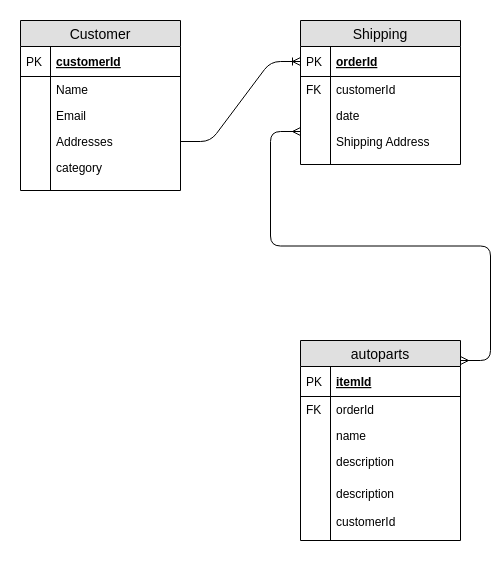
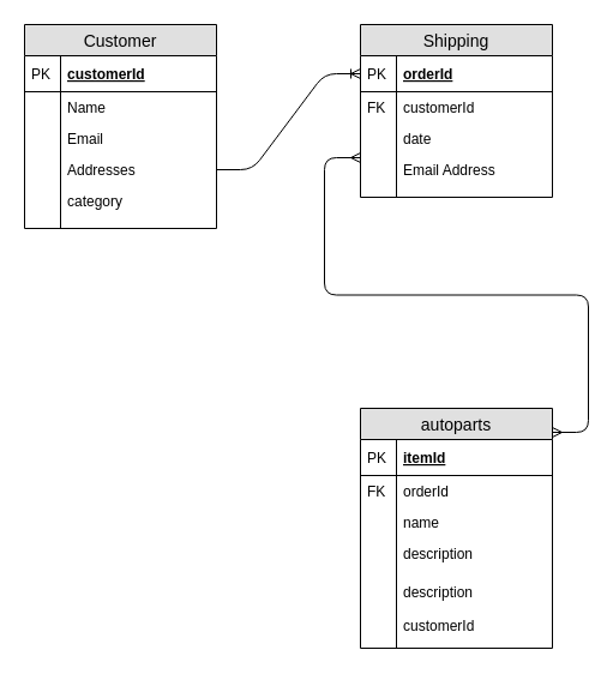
  <mxCell id="0" />
  <mxCell id="1" parent="0" />
  <mxCell id="2" value="Customer" style="swimlane;fontStyle=0;childLayout=stackLayout;horizontal=1;startSize=26;fillColor=#e0e0e0;horizontalStack=0;resizeParent=1;resizeParentMax=0;resizeLast=0;collapsible=1;marginBottom=0;swimlaneFillColor=#ffffff;align=center;fontSize=14;" vertex="1" parent="1"><mxGeometry x="20" y="20" width="160" height="170" as="geometry" /></mxCell>
  <mxCell id="3" value="customerId" style="shape=partialRectangle;top=0;left=0;right=0;bottom=1;align=left;verticalAlign=middle;fillColor=none;spacingLeft=34;spacingRight=4;overflow=hidden;rotatable=0;points=[[0,0.5],[1,0.5]];portConstraint=eastwest;dropTarget=0;fontStyle=5;fontSize=12;" vertex="1" parent="2"><mxGeometry y="26" width="160" height="30" as="geometry" /></mxCell>
  <mxCell id="4" value="PK" style="shape=partialRectangle;top=0;left=0;bottom=0;fillColor=none;align=left;verticalAlign=middle;spacingLeft=4;spacingRight=4;overflow=hidden;rotatable=0;points=[];portConstraint=eastwest;part=1;fontSize=12;" vertex="1" connectable="0" parent="3"><mxGeometry width="30" height="30" as="geometry" /></mxCell>
  <mxCell id="5" value="Name" style="shape=partialRectangle;top=0;left=0;right=0;bottom=0;align=left;verticalAlign=top;fillColor=none;spacingLeft=34;spacingRight=4;overflow=hidden;rotatable=0;points=[[0,0.5],[1,0.5]];portConstraint=eastwest;dropTarget=0;fontSize=12;" vertex="1" parent="2"><mxGeometry y="56" width="160" height="26" as="geometry" /></mxCell>
  <mxCell id="6" value="" style="shape=partialRectangle;top=0;left=0;bottom=0;fillColor=none;align=left;verticalAlign=top;spacingLeft=4;spacingRight=4;overflow=hidden;rotatable=0;points=[];portConstraint=eastwest;part=1;fontSize=12;" vertex="1" connectable="0" parent="5"><mxGeometry width="30" height="26" as="geometry" /></mxCell>
  <mxCell id="7" value="Email" style="shape=partialRectangle;top=0;left=0;right=0;bottom=0;align=left;verticalAlign=top;fillColor=none;spacingLeft=34;spacingRight=4;overflow=hidden;rotatable=0;points=[[0,0.5],[1,0.5]];portConstraint=eastwest;dropTarget=0;fontSize=12;" vertex="1" parent="2"><mxGeometry y="82" width="160" height="26" as="geometry" /></mxCell>
  <mxCell id="8" value="" style="shape=partialRectangle;top=0;left=0;bottom=0;fillColor=none;align=left;verticalAlign=top;spacingLeft=4;spacingRight=4;overflow=hidden;rotatable=0;points=[];portConstraint=eastwest;part=1;fontSize=12;" vertex="1" connectable="0" parent="7"><mxGeometry width="30" height="26" as="geometry" /></mxCell>
  <mxCell id="9" value="Addresses" style="shape=partialRectangle;top=0;left=0;right=0;bottom=0;align=left;verticalAlign=top;fillColor=none;spacingLeft=34;spacingRight=4;overflow=hidden;rotatable=0;points=[[0,0.5],[1,0.5]];portConstraint=eastwest;dropTarget=0;fontSize=12;" vertex="1" parent="2"><mxGeometry y="108" width="160" height="26" as="geometry" /></mxCell>
  <mxCell id="10" value="" style="shape=partialRectangle;top=0;left=0;bottom=0;fillColor=none;align=left;verticalAlign=top;spacingLeft=4;spacingRight=4;overflow=hidden;rotatable=0;points=[];portConstraint=eastwest;part=1;fontSize=12;" vertex="1" connectable="0" parent="9"><mxGeometry width="30" height="26" as="geometry" /></mxCell>
  <mxCell id="11" value="category" style="shape=partialRectangle;top=0;left=0;right=0;bottom=0;align=left;verticalAlign=top;fillColor=none;spacingLeft=34;spacingRight=4;overflow=hidden;rotatable=0;points=[[0,0.5],[1,0.5]];portConstraint=eastwest;dropTarget=0;fontSize=12;" vertex="1" parent="2"><mxGeometry y="134" width="160" height="36" as="geometry" /></mxCell>
  <mxCell id="12" value="" style="shape=partialRectangle;top=0;left=0;bottom=0;fillColor=none;align=left;verticalAlign=top;spacingLeft=4;spacingRight=4;overflow=hidden;rotatable=0;points=[];portConstraint=eastwest;part=1;fontSize=12;" vertex="1" connectable="0" parent="11"><mxGeometry width="30" height="36" as="geometry" /></mxCell>
  <mxCell id="13" value="Shipping" style="swimlane;fontStyle=0;childLayout=stackLayout;horizontal=1;startSize=26;fillColor=#e0e0e0;horizontalStack=0;resizeParent=1;resizeParentMax=0;resizeLast=0;collapsible=1;marginBottom=0;swimlaneFillColor=#ffffff;align=center;fontSize=14;" vertex="1" parent="1"><mxGeometry x="300" y="20" width="160" height="144" as="geometry" /></mxCell>
  <mxCell id="14" value="orderId" style="shape=partialRectangle;top=0;left=0;right=0;bottom=1;align=left;verticalAlign=middle;fillColor=none;spacingLeft=34;spacingRight=4;overflow=hidden;rotatable=0;points=[[0,0.5],[1,0.5]];portConstraint=eastwest;dropTarget=0;fontStyle=5;fontSize=12;" vertex="1" parent="13"><mxGeometry y="26" width="160" height="30" as="geometry" /></mxCell>
  <mxCell id="15" value="PK" style="shape=partialRectangle;top=0;left=0;bottom=0;fillColor=none;align=left;verticalAlign=middle;spacingLeft=4;spacingRight=4;overflow=hidden;rotatable=0;points=[];portConstraint=eastwest;part=1;fontSize=12;" vertex="1" connectable="0" parent="14"><mxGeometry width="30" height="30" as="geometry" /></mxCell>
  <mxCell id="16" value="customerId" style="shape=partialRectangle;top=0;left=0;right=0;bottom=0;align=left;verticalAlign=top;fillColor=none;spacingLeft=34;spacingRight=4;overflow=hidden;rotatable=0;points=[[0,0.5],[1,0.5]];portConstraint=eastwest;dropTarget=0;fontSize=12;" vertex="1" parent="13"><mxGeometry y="56" width="160" height="26" as="geometry" /></mxCell>
  <mxCell id="17" value="FK" style="shape=partialRectangle;top=0;left=0;bottom=0;fillColor=none;align=left;verticalAlign=top;spacingLeft=4;spacingRight=4;overflow=hidden;rotatable=0;points=[];portConstraint=eastwest;part=1;fontSize=12;" vertex="1" connectable="0" parent="16"><mxGeometry width="30" height="26" as="geometry" /></mxCell>
  <mxCell id="18" value="date" style="shape=partialRectangle;top=0;left=0;right=0;bottom=0;align=left;verticalAlign=top;fillColor=none;spacingLeft=34;spacingRight=4;overflow=hidden;rotatable=0;points=[[0,0.5],[1,0.5]];portConstraint=eastwest;dropTarget=0;fontSize=12;" vertex="1" parent="13"><mxGeometry y="82" width="160" height="26" as="geometry" /></mxCell>
  <mxCell id="19" value="" style="shape=partialRectangle;top=0;left=0;bottom=0;fillColor=none;align=left;verticalAlign=top;spacingLeft=4;spacingRight=4;overflow=hidden;rotatable=0;points=[];portConstraint=eastwest;part=1;fontSize=12;" vertex="1" connectable="0" parent="18"><mxGeometry width="30" height="26" as="geometry" /></mxCell>
- <mxCell id="20" value="Shipping Address" style="shape=partialRectangle;top=0;left=0;right=0;bottom=0;align=left;verticalAlign=top;fillColor=none;spacingLeft=34;spacingRight=4;overflow=hidden;rotatable=0;points=[[0,0.5],[1,0.5]];portConstraint=eastwest;dropTarget=0;fontSize=12;" vertex="1" parent="13"><mxGeometry y="108" width="160" height="26" as="geometry" /></mxCell>
+ <mxCell id="20" value="Email Address" style="shape=partialRectangle;top=0;left=0;right=0;bottom=0;align=left;verticalAlign=top;fillColor=none;spacingLeft=34;spacingRight=4;overflow=hidden;rotatable=0;points=[[0,0.5],[1,0.5]];portConstraint=eastwest;dropTarget=0;fontSize=12;" vertex="1" parent="13"><mxGeometry y="108" width="160" height="26" as="geometry" /></mxCell>
  <mxCell id="21" value="" style="shape=partialRectangle;top=0;left=0;bottom=0;fillColor=none;align=left;verticalAlign=top;spacingLeft=4;spacingRight=4;overflow=hidden;rotatable=0;points=[];portConstraint=eastwest;part=1;fontSize=12;" vertex="1" connectable="0" parent="20"><mxGeometry width="30" height="26" as="geometry" /></mxCell>
  <mxCell id="22" value="" style="shape=partialRectangle;top=0;left=0;right=0;bottom=0;align=left;verticalAlign=top;fillColor=none;spacingLeft=34;spacingRight=4;overflow=hidden;rotatable=0;points=[[0,0.5],[1,0.5]];portConstraint=eastwest;dropTarget=0;fontSize=12;" vertex="1" parent="13"><mxGeometry y="134" width="160" height="10" as="geometry" /></mxCell>
  <mxCell id="23" value="" style="shape=partialRectangle;top=0;left=0;bottom=0;fillColor=none;align=left;verticalAlign=top;spacingLeft=4;spacingRight=4;overflow=hidden;rotatable=0;points=[];portConstraint=eastwest;part=1;fontSize=12;" vertex="1" connectable="0" parent="22"><mxGeometry width="30" height="10" as="geometry" /></mxCell>
  <mxCell id="24" value="" style="edgeStyle=entityRelationEdgeStyle;fontSize=12;html=1;endArrow=ERoneToMany;exitX=1;exitY=0.5;exitDx=0;exitDy=0;entryX=0;entryY=0.5;entryDx=0;entryDy=0;" edge="1" parent="1" source="9" target="14"><mxGeometry width="100" height="100" relative="1" as="geometry"><mxPoint x="190" y="170" as="sourcePoint" /><mxPoint x="290" y="70" as="targetPoint" /></mxGeometry></mxCell>
  <mxCell id="25" value="autoparts" style="swimlane;fontStyle=0;childLayout=stackLayout;horizontal=1;startSize=26;fillColor=#e0e0e0;horizontalStack=0;resizeParent=1;resizeParentMax=0;resizeLast=0;collapsible=1;marginBottom=0;swimlaneFillColor=#ffffff;align=center;fontSize=14;" vertex="1" parent="1"><mxGeometry x="300" y="340" width="160" height="200" as="geometry" /></mxCell>
  <mxCell id="26" value="itemId" style="shape=partialRectangle;top=0;left=0;right=0;bottom=1;align=left;verticalAlign=middle;fillColor=none;spacingLeft=34;spacingRight=4;overflow=hidden;rotatable=0;points=[[0,0.5],[1,0.5]];portConstraint=eastwest;dropTarget=0;fontStyle=5;fontSize=12;" vertex="1" parent="25"><mxGeometry y="26" width="160" height="30" as="geometry" /></mxCell>
  <mxCell id="27" value="PK" style="shape=partialRectangle;top=0;left=0;bottom=0;fillColor=none;align=left;verticalAlign=middle;spacingLeft=4;spacingRight=4;overflow=hidden;rotatable=0;points=[];portConstraint=eastwest;part=1;fontSize=12;" vertex="1" connectable="0" parent="26"><mxGeometry width="30" height="30" as="geometry" /></mxCell>
  <mxCell id="28" value="orderId" style="shape=partialRectangle;top=0;left=0;right=0;bottom=0;align=left;verticalAlign=top;fillColor=none;spacingLeft=34;spacingRight=4;overflow=hidden;rotatable=0;points=[[0,0.5],[1,0.5]];portConstraint=eastwest;dropTarget=0;fontSize=12;" vertex="1" parent="25"><mxGeometry y="56" width="160" height="26" as="geometry" /></mxCell>
  <mxCell id="29" value="FK" style="shape=partialRectangle;top=0;left=0;bottom=0;fillColor=none;align=left;verticalAlign=top;spacingLeft=4;spacingRight=4;overflow=hidden;rotatable=0;points=[];portConstraint=eastwest;part=1;fontSize=12;" vertex="1" connectable="0" parent="28"><mxGeometry width="30" height="26" as="geometry" /></mxCell>
  <mxCell id="30" value="name" style="shape=partialRectangle;top=0;left=0;right=0;bottom=0;align=left;verticalAlign=top;fillColor=none;spacingLeft=34;spacingRight=4;overflow=hidden;rotatable=0;points=[[0,0.5],[1,0.5]];portConstraint=eastwest;dropTarget=0;fontSize=12;" vertex="1" parent="25"><mxGeometry y="82" width="160" height="26" as="geometry" /></mxCell>
  <mxCell id="31" value="" style="shape=partialRectangle;top=0;left=0;bottom=0;fillColor=none;align=left;verticalAlign=top;spacingLeft=4;spacingRight=4;overflow=hidden;rotatable=0;points=[];portConstraint=eastwest;part=1;fontSize=12;" vertex="1" connectable="0" parent="30"><mxGeometry width="30" height="26" as="geometry" /></mxCell>
  <mxCell id="32" value="description" style="shape=partialRectangle;top=0;left=0;right=0;bottom=0;align=left;verticalAlign=top;fillColor=none;spacingLeft=34;spacingRight=4;overflow=hidden;rotatable=0;points=[[0,0.5],[1,0.5]];portConstraint=eastwest;dropTarget=0;fontSize=12;" vertex="1" parent="25"><mxGeometry y="108" width="160" height="32" as="geometry" /></mxCell>
  <mxCell id="33" value="" style="shape=partialRectangle;top=0;left=0;bottom=0;fillColor=none;align=left;verticalAlign=top;spacingLeft=4;spacingRight=4;overflow=hidden;rotatable=0;points=[];portConstraint=eastwest;part=1;fontSize=12;" vertex="1" connectable="0" parent="32"><mxGeometry width="30" height="32" as="geometry" /></mxCell>
  <mxCell id="34" value="description&#10;&#10;customerId" style="shape=partialRectangle;top=0;left=0;right=0;bottom=0;align=left;verticalAlign=top;fillColor=none;spacingLeft=34;spacingRight=4;overflow=hidden;rotatable=0;points=[[0,0.5],[1,0.5]];portConstraint=eastwest;dropTarget=0;fontSize=12;" vertex="1" parent="25"><mxGeometry y="140" width="160" height="60" as="geometry" /></mxCell>
  <mxCell id="35" value="" style="shape=partialRectangle;top=0;left=0;bottom=0;fillColor=none;align=left;verticalAlign=top;spacingLeft=4;spacingRight=4;overflow=hidden;rotatable=0;points=[];portConstraint=eastwest;part=1;fontSize=12;" vertex="1" connectable="0" parent="34"><mxGeometry width="30" height="60" as="geometry" /></mxCell>
  <mxCell id="36" value="" style="edgeStyle=entityRelationEdgeStyle;fontSize=12;html=1;endArrow=ERmany;startArrow=ERmany;" edge="1" parent="1"><mxGeometry width="100" height="100" relative="1" as="geometry"><mxPoint x="460" y="360" as="sourcePoint" /><mxPoint x="300" y="131" as="targetPoint" /></mxGeometry></mxCell>
